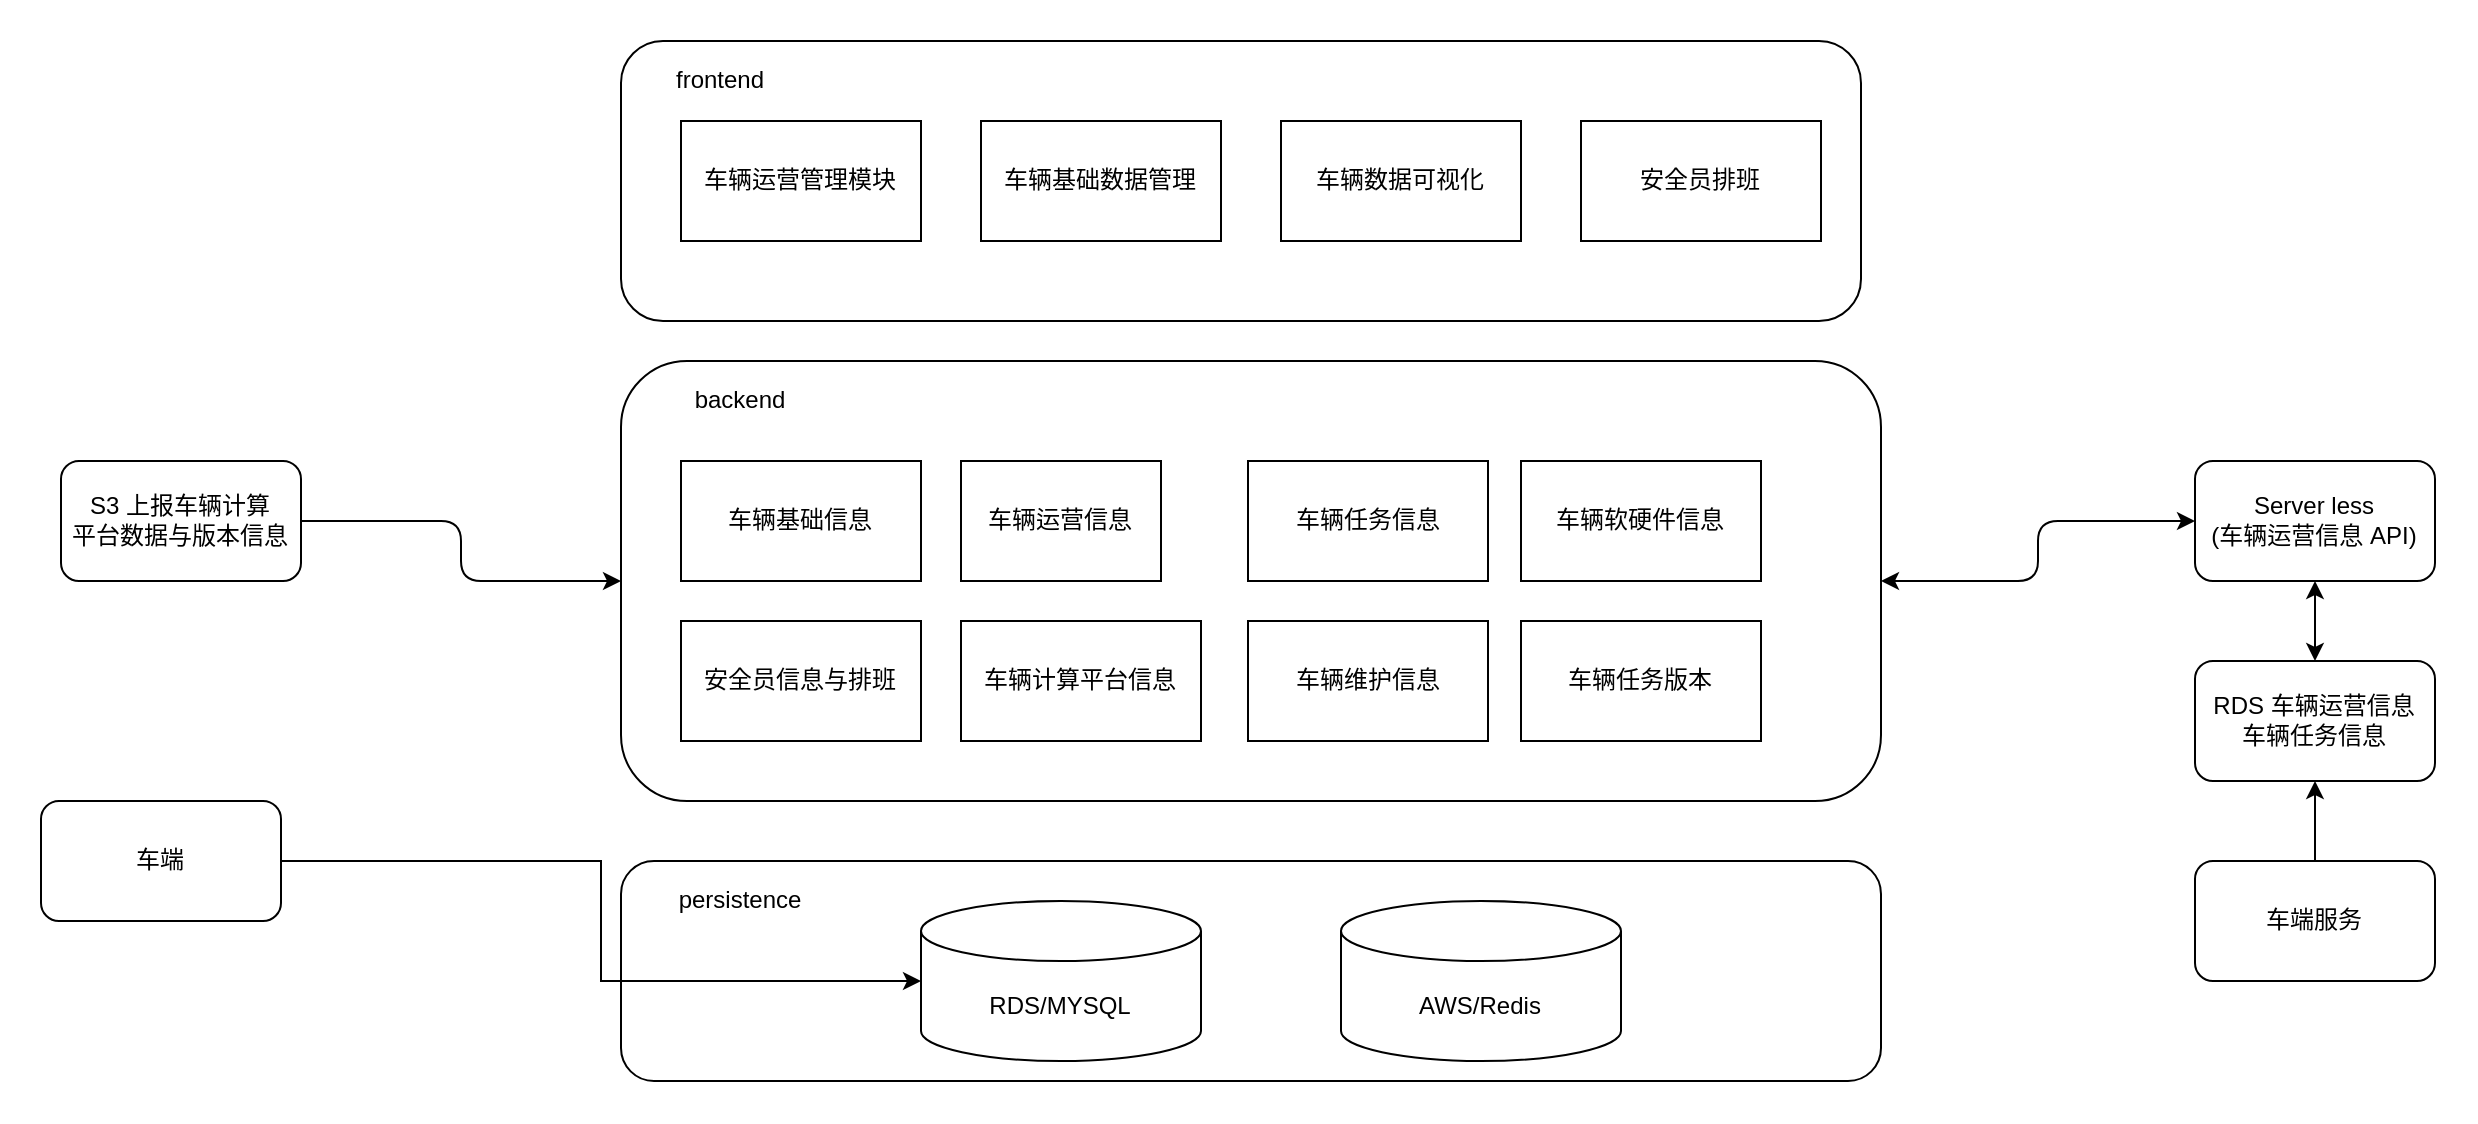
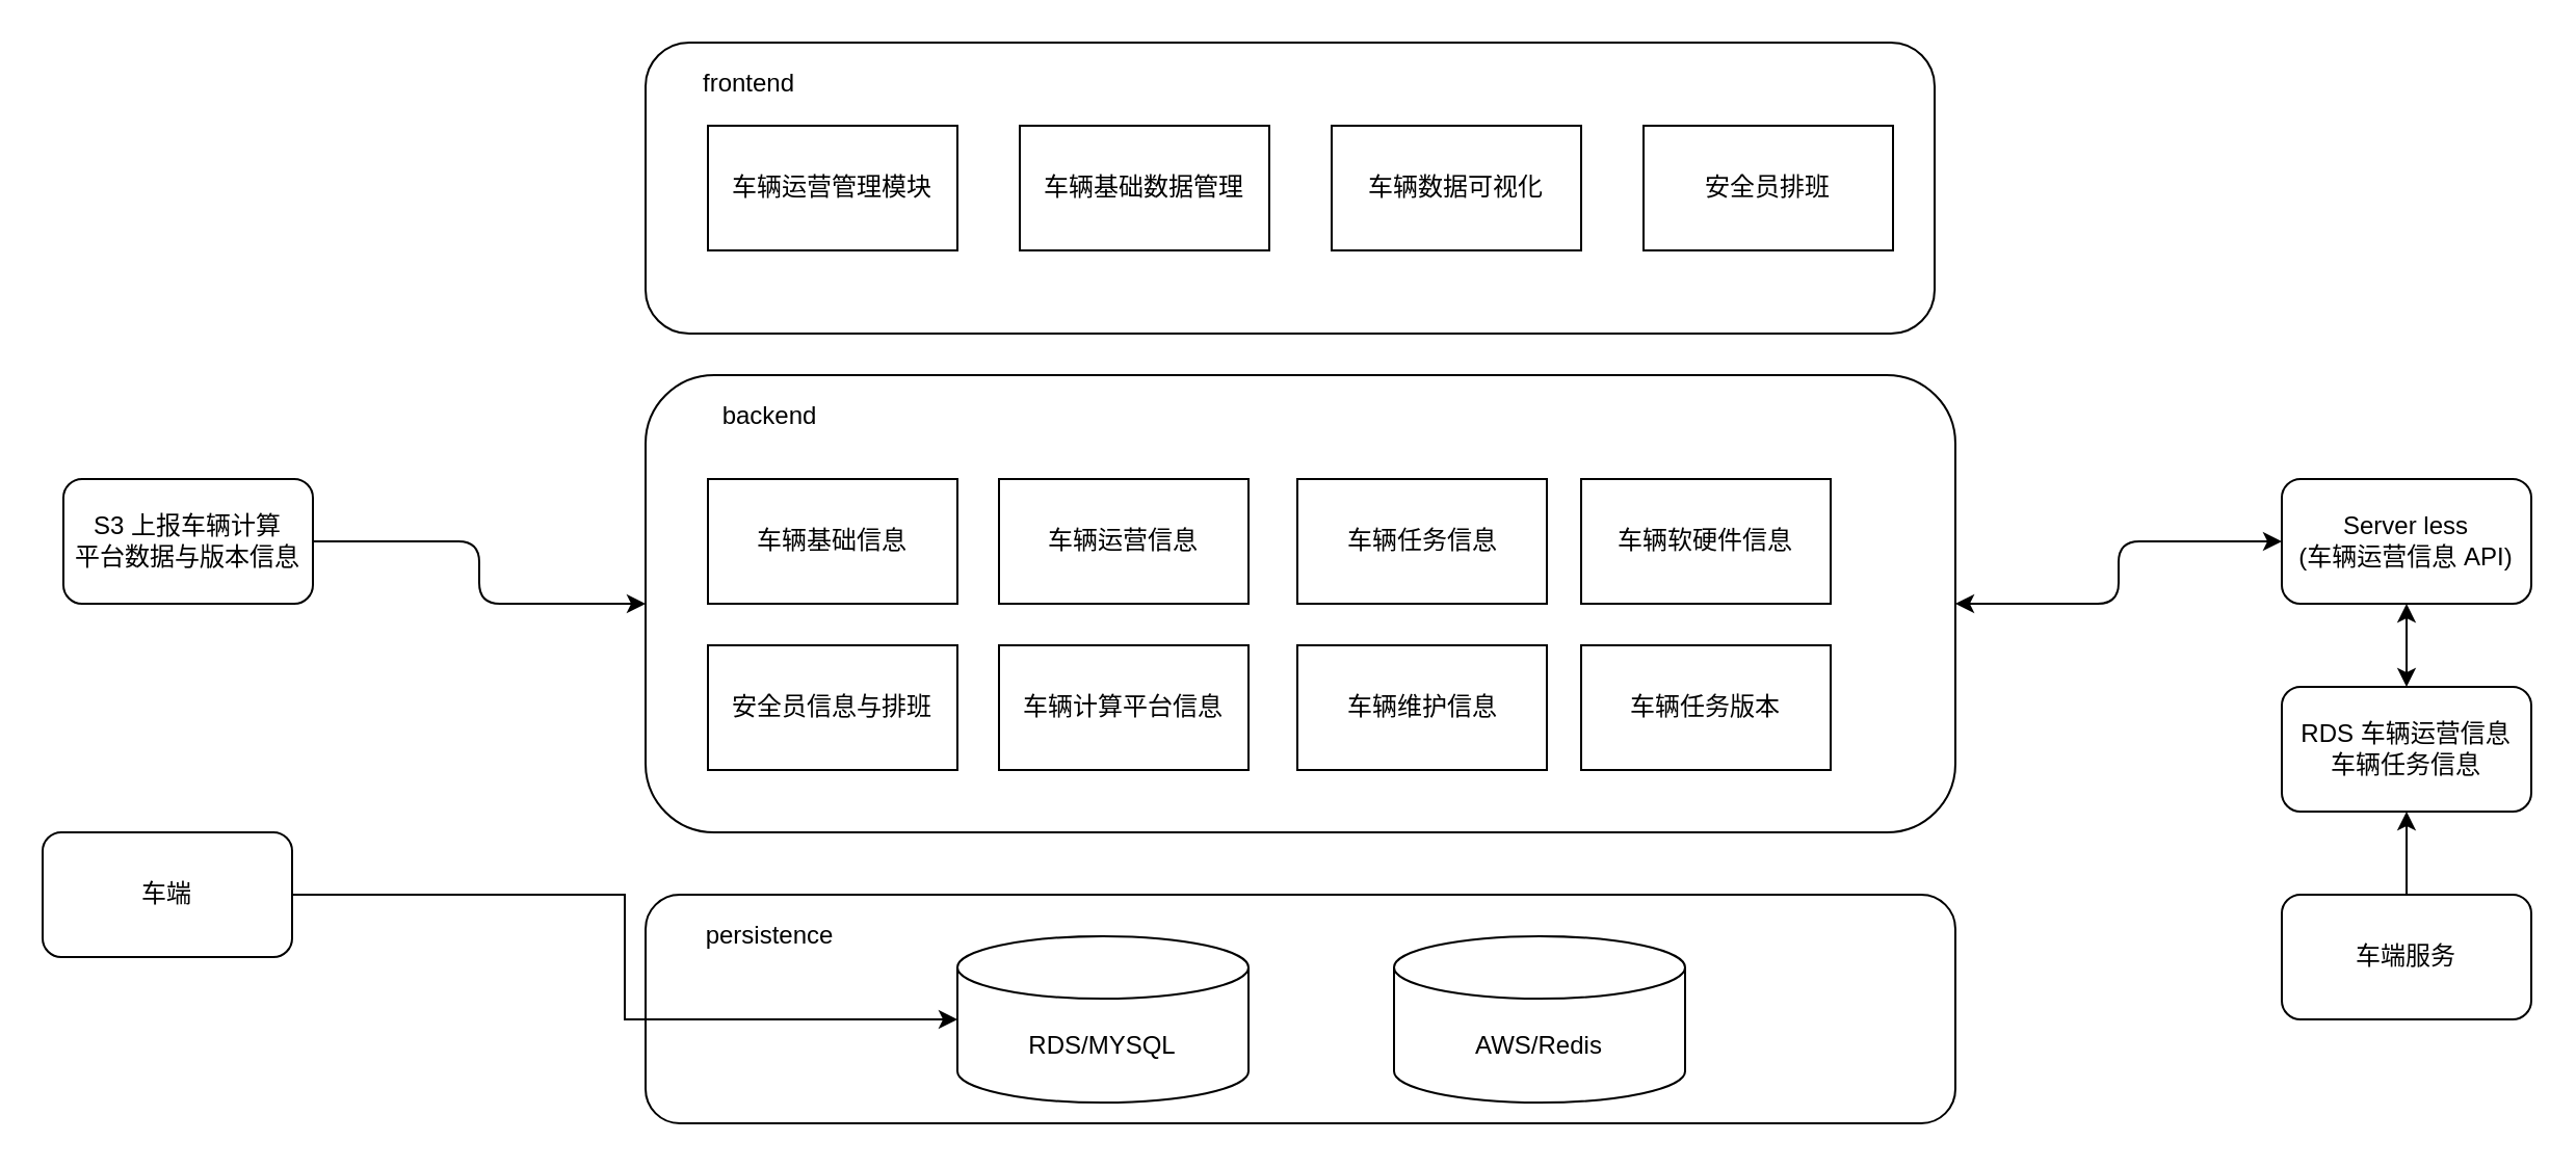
  <mxCell id="0" />
  <mxCell id="1" parent="0" />
  <mxCell id="2" value="" style="rounded=1;whiteSpace=wrap;html=1;" parent="1" vertex="1"><mxGeometry x="310" y="20" width="620" height="140" as="geometry" /></mxCell>
  <mxCell id="3" value="" style="rounded=1;whiteSpace=wrap;html=1;" parent="1" vertex="1"><mxGeometry x="310" y="180" width="630" height="220" as="geometry" /></mxCell>
  <mxCell id="4" value="车辆基础信息" style="rounded=0;whiteSpace=wrap;html=1;" parent="1" vertex="1"><mxGeometry x="340" y="230" width="120" height="60" as="geometry" /></mxCell>
- <mxCell id="5" value="车辆运营信息" style="rounded=0;whiteSpace=wrap;html=1;" parent="1" vertex="1"><mxGeometry x="480" y="230" width="100" height="60" as="geometry" /></mxCell>
+ <mxCell id="5" value="车辆运营信息" style="rounded=0;whiteSpace=wrap;html=1;" parent="1" vertex="1"><mxGeometry x="480" y="230" width="120" height="60" as="geometry" /></mxCell>
  <mxCell id="6" value="车辆任务信息" style="rounded=0;whiteSpace=wrap;html=1;" parent="1" vertex="1"><mxGeometry x="623.5" y="230" width="120" height="60" as="geometry" /></mxCell>
  <mxCell id="7" value="车辆软硬件信息" style="rounded=0;whiteSpace=wrap;html=1;" parent="1" vertex="1"><mxGeometry x="760" y="230" width="120" height="60" as="geometry" /></mxCell>
  <mxCell id="8" value="安全员信息与排班" style="rounded=0;whiteSpace=wrap;html=1;" parent="1" vertex="1"><mxGeometry x="340" y="310" width="120" height="60" as="geometry" /></mxCell>
  <mxCell id="9" value="车辆计算平台信息" style="rounded=0;whiteSpace=wrap;html=1;" parent="1" vertex="1"><mxGeometry x="480" y="310" width="120" height="60" as="geometry" /></mxCell>
  <mxCell id="10" value="车辆维护信息" style="rounded=0;whiteSpace=wrap;html=1;" parent="1" vertex="1"><mxGeometry x="623.5" y="310" width="120" height="60" as="geometry" /></mxCell>
  <mxCell id="11" value="车辆任务版本" style="rounded=0;whiteSpace=wrap;html=1;" parent="1" vertex="1"><mxGeometry x="760" y="310" width="120" height="60" as="geometry" /></mxCell>
  <mxCell id="12" value="backend" style="text;html=1;strokeColor=none;fillColor=none;align=center;verticalAlign=middle;whiteSpace=wrap;rounded=0;" parent="1" vertex="1"><mxGeometry x="350" y="190" width="40" height="20" as="geometry" /></mxCell>
  <mxCell id="13" value="车辆运营管理模块" style="rounded=0;whiteSpace=wrap;html=1;" parent="1" vertex="1"><mxGeometry x="340" y="60" width="120" height="60" as="geometry" /></mxCell>
  <mxCell id="14" value="车辆数据可视化" style="rounded=0;whiteSpace=wrap;html=1;" parent="1" vertex="1"><mxGeometry x="640" y="60" width="120" height="60" as="geometry" /></mxCell>
  <mxCell id="15" value="车辆基础数据管理" style="rounded=0;whiteSpace=wrap;html=1;" parent="1" vertex="1"><mxGeometry x="490" y="60" width="120" height="60" as="geometry" /></mxCell>
  <mxCell id="16" value="安全员排班" style="rounded=0;whiteSpace=wrap;html=1;" parent="1" vertex="1"><mxGeometry x="790" y="60" width="120" height="60" as="geometry" /></mxCell>
  <mxCell id="17" value="frontend" style="text;html=1;strokeColor=none;fillColor=none;align=center;verticalAlign=middle;whiteSpace=wrap;rounded=0;" parent="1" vertex="1"><mxGeometry x="340" y="30" width="40" height="20" as="geometry" /></mxCell>
  <mxCell id="18" value="" style="endArrow=classic;startArrow=classic;html=1;edgeStyle=orthogonalEdgeStyle;" parent="1" source="3" edge="1" target="19"><mxGeometry width="50" height="50" relative="1" as="geometry"><mxPoint x="1000" y="300" as="sourcePoint" /><mxPoint x="1060" y="290" as="targetPoint" /></mxGeometry></mxCell>
  <mxCell id="19" value="Server less&lt;br&gt;(车辆运营信息 API)" style="rounded=1;whiteSpace=wrap;html=1;" parent="1" vertex="1"><mxGeometry x="1097" y="230" width="120" height="60" as="geometry" /></mxCell>
  <mxCell id="20" value="" style="rounded=1;whiteSpace=wrap;html=1;" parent="1" vertex="1"><mxGeometry x="310" y="430" width="630" height="110" as="geometry" /></mxCell>
  <mxCell id="21" value="persistence" style="text;html=1;strokeColor=none;fillColor=none;align=center;verticalAlign=middle;whiteSpace=wrap;rounded=0;" parent="1" vertex="1"><mxGeometry x="350" y="440" width="40" height="20" as="geometry" /></mxCell>
  <mxCell id="22" value="RDS/MYSQL" style="shape=cylinder3;whiteSpace=wrap;html=1;boundedLbl=1;backgroundOutline=1;size=15;" parent="1" vertex="1"><mxGeometry x="460" y="450" width="140" height="80" as="geometry" /></mxCell>
  <mxCell id="23" value="AWS/Redis" style="shape=cylinder3;whiteSpace=wrap;html=1;boundedLbl=1;backgroundOutline=1;size=15;" parent="1" vertex="1"><mxGeometry x="670" y="450" width="140" height="80" as="geometry" /></mxCell>
  <mxCell id="24" value="RDS 车辆运营信息&lt;br&gt;车辆任务信息" style="rounded=1;whiteSpace=wrap;html=1;" vertex="1" parent="1"><mxGeometry x="1097" y="330" width="120" height="60" as="geometry" /></mxCell>
  <mxCell id="25" value="" style="endArrow=classic;startArrow=classic;html=1;entryX=0.5;entryY=1;entryDx=0;entryDy=0;exitX=0.5;exitY=0;exitDx=0;exitDy=0;" edge="1" parent="1" source="24" target="19"><mxGeometry width="50" height="50" relative="1" as="geometry"><mxPoint x="1157" y="310" as="sourcePoint" /><mxPoint x="1360" y="220" as="targetPoint" /></mxGeometry></mxCell>
  <mxCell id="26" value="" style="edgeStyle=orthogonalEdgeStyle;rounded=0;orthogonalLoop=1;jettySize=auto;html=1;" edge="1" parent="1" source="27" target="24"><mxGeometry relative="1" as="geometry" /></mxCell>
  <mxCell id="27" value="车端服务" style="rounded=1;whiteSpace=wrap;html=1;" vertex="1" parent="1"><mxGeometry x="1097" y="430" width="120" height="60" as="geometry" /></mxCell>
  <mxCell id="28" value="" style="edgeStyle=orthogonalEdgeStyle;rounded=0;orthogonalLoop=1;jettySize=auto;html=1;" edge="1" parent="1" source="29" target="22"><mxGeometry relative="1" as="geometry" /></mxCell>
  <mxCell id="29" value="车端" style="rounded=1;whiteSpace=wrap;html=1;" vertex="1" parent="1"><mxGeometry x="20" y="400" width="120" height="60" as="geometry" /></mxCell>
  <mxCell id="30" value="S3 上报车辆计算&lt;br&gt;平台数据与版本信息" style="rounded=1;whiteSpace=wrap;html=1;" vertex="1" parent="1"><mxGeometry x="30" y="230" width="120" height="60" as="geometry" /></mxCell>
  <mxCell id="31" value="" style="endArrow=classic;html=1;exitX=1;exitY=0.5;exitDx=0;exitDy=0;entryX=0;entryY=0.5;entryDx=0;entryDy=0;edgeStyle=orthogonalEdgeStyle;" edge="1" parent="1" source="30" target="3"><mxGeometry width="50" height="50" relative="1" as="geometry"><mxPoint x="180" y="330" as="sourcePoint" /><mxPoint x="230" y="280" as="targetPoint" /></mxGeometry></mxCell>
